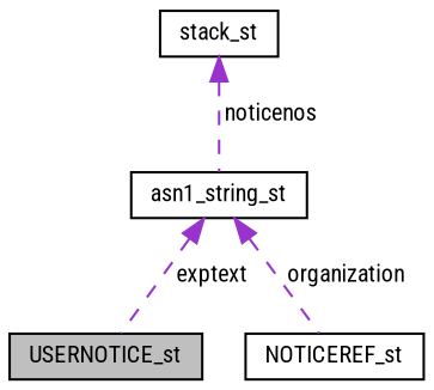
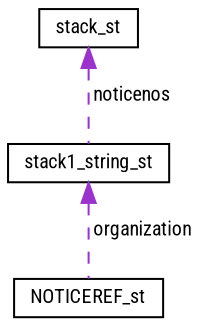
  digraph {
    fontname="Roboto Condensed"
    node [color=black fillcolor=white fontname="Roboto Condensed" fontsize=10 shape=record style=filled]
    edge [color=darkorchid3 dir=back fontname="Roboto Condensed" fontsize=10 labelfontname=Helvetica labelfontsize=10 style=dashed]
-   n1 [fillcolor=grey75 fontcolor=black height=0.2 label=USERNOTICE_st width=0.4]
-   n2 [height=0.2 label=asn1_string_st width=0.4]
+   n2 [height=0.2 label=stack1_string_st width=0.4]
    n3 [height=0.2 label=NOTICEREF_st width=0.4]
    n4 [height=0.2 label=stack_st width=0.4]
-   n2 -> n1 [label=" exptext"]
    n2 -> n3 [label=" organization"]
    n4 -> n2 [label=" noticenos"]
  }
